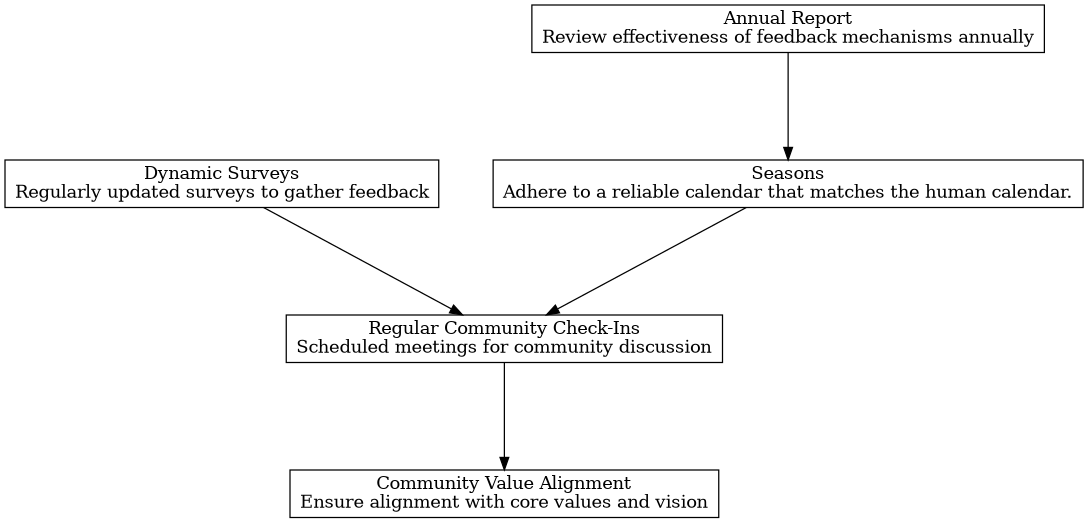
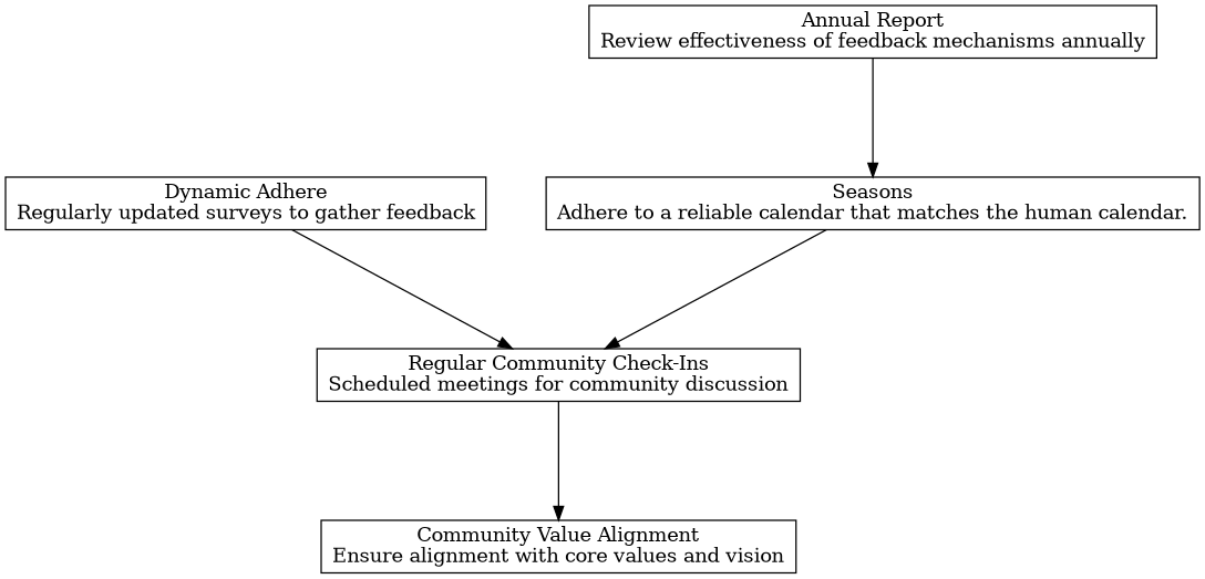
  digraph {
    nodesep=0.6
    rankdir=TB
    ranksep=1.2
    node [shape=box]
    n1 [label="Community Value Alignment\nEnsure alignment with core values and vision"]
    n2 [label="Regular Community Check-Ins\nScheduled meetings for community discussion"]
-   n3 [label="Dynamic Surveys\nRegularly updated surveys to gather feedback"]
+   n3 [label="Dynamic Adhere\nRegularly updated surveys to gather feedback"]
    n4 [label="Seasons\nAdhere to a reliable calendar that matches the human calendar.\n"]
    n5 [label="Annual Report\nReview effectiveness of feedback mechanisms annually"]
    n2 -> n1
    n3 -> n2
    n4 -> n2
    n5 -> n4
  }
